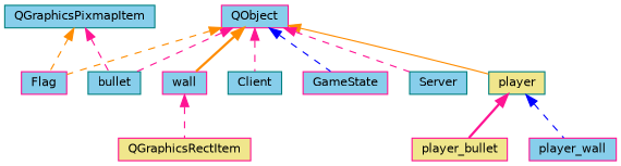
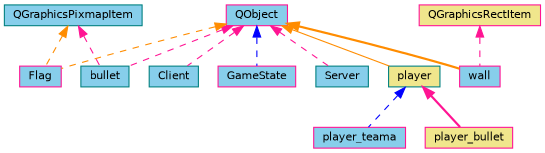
  digraph {
    rankdir=TB
    node [color=deeppink fillcolor=skyblue fontname=Helvetica fontsize=10 shape=record style=filled]
    edge [color=deeppink dir=back fontname=Helvetica fontsize=10 labelfontname=Helvetica labelfontsize=10 style=dashed]
    n1 [color=teal height=0.2 label=QGraphicsPixmapItem width=0.4]
    n2 [color=teal height=0.2 label=bullet width=0.4]
    n3 [height=0.2 label=Flag width=0.4]
    n4 [color=teal fillcolor=khaki height=0.2 label=player width=0.4]
-   n5 [height=0.2 label=player_wall width=0.4]
+   n5 [height=0.2 label=player_teama width=0.4]
    n6 [fillcolor=khaki height=0.2 label=player_bullet width=0.4]
    n7 [fillcolor=khaki height=0.2 label=QGraphicsRectItem width=0.4]
    n8 [height=0.2 label=wall width=0.4]
    n9 [height=0.2 label=QObject width=0.4]
    n10 [color=teal height=0.2 label=Client width=0.4]
    n11 [height=0.2 label=GameState width=0.4]
    n12 [color=teal height=0.2 label=Server width=0.4]
    n1 -> n2
    n1 -> n3 [color=darkorange]
    n4 -> n5 [color=blue]
    n4 -> n6 [style=bold]
-   n8 -> n7
+   n7 -> n8
    n9 -> n2
    n9 -> n3 [color=darkorange]
    n9 -> n4 [color=darkorange style=solid]
    n9 -> n8 [color=darkorange style=bold]
    n9 -> n10
    n9 -> n11 [color=blue]
    n9 -> n12
  }
